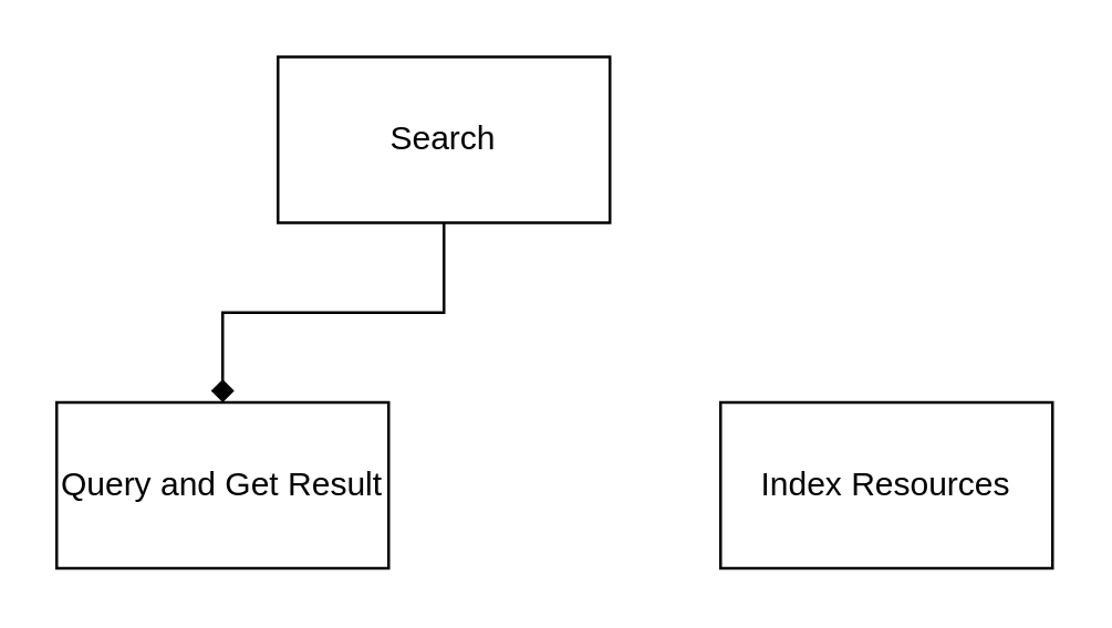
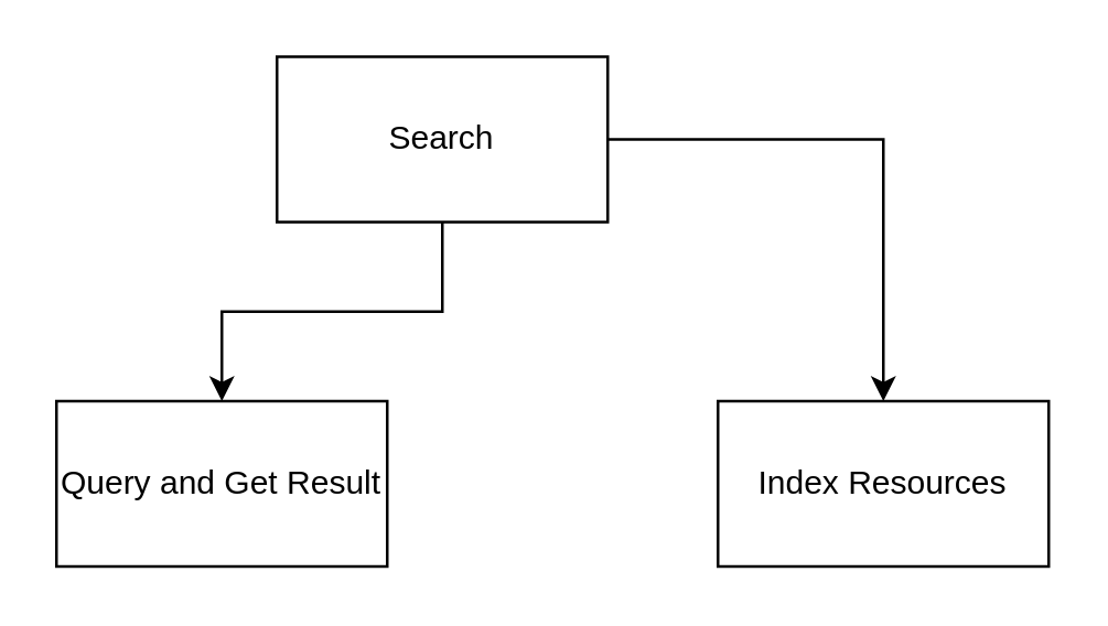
  <mxCell id="0" />
  <mxCell id="1" parent="0" />
- <mxCell id="2" style="edgeStyle=orthogonalEdgeStyle;rounded=0;orthogonalLoop=1;jettySize=auto;html=1;entryX=0.5;entryY=0;entryDx=0;entryDy=0;endArrow=diamond;" edge="1" parent="1" source="4" target="5"><mxGeometry relative="1" as="geometry" /></mxCell>
+ <mxCell id="2" style="edgeStyle=orthogonalEdgeStyle;rounded=0;orthogonalLoop=1;jettySize=auto;html=1;entryX=0.5;entryY=0;entryDx=0;entryDy=0;" edge="1" parent="1" source="4" target="5"><mxGeometry relative="1" as="geometry" /></mxCell>
+ <mxCell id="3" style="edgeStyle=orthogonalEdgeStyle;rounded=0;orthogonalLoop=1;jettySize=auto;html=1;entryX=0.5;entryY=0;entryDx=0;entryDy=0;" edge="1" parent="1" source="4" target="6"><mxGeometry relative="1" as="geometry" /></mxCell>
  <mxCell id="4" value="Search" style="rounded=0;whiteSpace=wrap;html=1;" vertex="1" parent="1"><mxGeometry x="100" y="20" width="120" height="60" as="geometry" /></mxCell>
  <mxCell id="5" value="Query and Get Result" style="rounded=0;whiteSpace=wrap;html=1;" vertex="1" parent="1"><mxGeometry x="20" y="145" width="120" height="60" as="geometry" /></mxCell>
  <mxCell id="6" value="Index Resources" style="rounded=0;whiteSpace=wrap;html=1;" vertex="1" parent="1"><mxGeometry x="260" y="145" width="120" height="60" as="geometry" /></mxCell>
